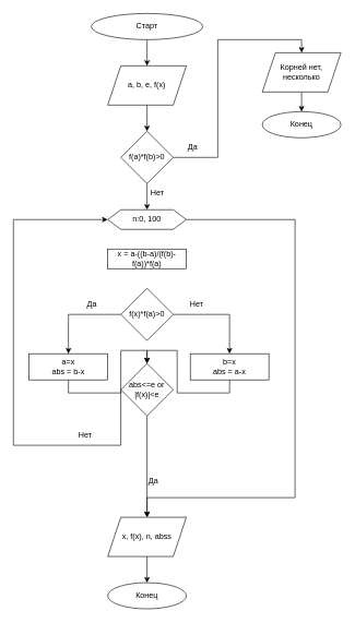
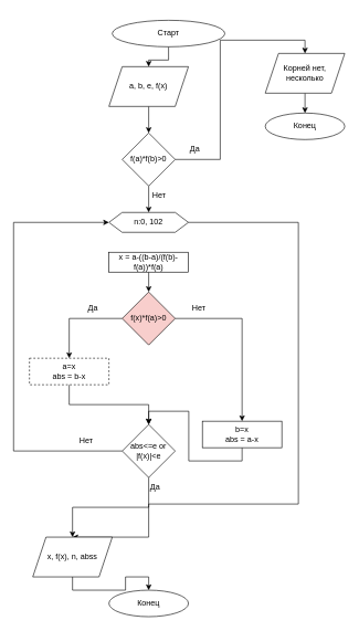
  <mxCell id="0" />
  <mxCell id="1" parent="0" />
  <mxCell id="2" style="edgeStyle=orthogonalEdgeStyle;rounded=0;orthogonalLoop=1;jettySize=auto;html=1;exitX=0.5;exitY=1;exitDx=0;exitDy=0;entryX=0.5;entryY=0;entryDx=0;entryDy=0;" edge="1" parent="1" source="3" target="5"><mxGeometry relative="1" as="geometry" /></mxCell>
- <mxCell id="3" value="Старт" style="ellipse;whiteSpace=wrap;html=1;" vertex="1" parent="1"><mxGeometry x="139" y="20" width="170" height="40" as="geometry" /></mxCell>
+ <mxCell id="3" value="Старт" style="ellipse;whiteSpace=wrap;html=1;" vertex="1" parent="1"><mxGeometry x="169" y="30" width="170" height="40" as="geometry" /></mxCell>
  <mxCell id="4" style="edgeStyle=orthogonalEdgeStyle;rounded=0;orthogonalLoop=1;jettySize=auto;html=1;exitX=0.5;exitY=1;exitDx=0;exitDy=0;entryX=0.5;entryY=0;entryDx=0;entryDy=0;" edge="1" parent="1" source="5" target="8"><mxGeometry relative="1" as="geometry" /></mxCell>
  <mxCell id="5" value="a, b, e, f(x)" style="shape=parallelogram;perimeter=parallelogramPerimeter;whiteSpace=wrap;html=1;fixedSize=1;" vertex="1" parent="1"><mxGeometry x="164" y="100" width="120" height="60" as="geometry" /></mxCell>
  <mxCell id="6" style="edgeStyle=orthogonalEdgeStyle;rounded=0;orthogonalLoop=1;jettySize=auto;html=1;exitX=1;exitY=0.5;exitDx=0;exitDy=0;entryX=0.5;entryY=0;entryDx=0;entryDy=0;" edge="1" parent="1" source="8" target="10"><mxGeometry relative="1" as="geometry" /></mxCell>
  <mxCell id="7" style="edgeStyle=orthogonalEdgeStyle;rounded=0;orthogonalLoop=1;jettySize=auto;html=1;exitX=0.5;exitY=1;exitDx=0;exitDy=0;entryX=0.5;entryY=0;entryDx=0;entryDy=0;" edge="1" parent="1" source="8" target="13"><mxGeometry relative="1" as="geometry" /></mxCell>
  <mxCell id="8" value="f(a)*f(b)&amp;gt;0" style="rhombus;whiteSpace=wrap;html=1;" vertex="1" parent="1"><mxGeometry x="184" y="200" width="80" height="80" as="geometry" /></mxCell>
  <mxCell id="9" style="edgeStyle=orthogonalEdgeStyle;rounded=0;orthogonalLoop=1;jettySize=auto;html=1;exitX=0.5;exitY=1;exitDx=0;exitDy=0;entryX=0.5;entryY=0;entryDx=0;entryDy=0;" edge="1" parent="1" source="10" target="11"><mxGeometry relative="1" as="geometry" /></mxCell>
  <mxCell id="10" value="Корней нет, несколько" style="shape=parallelogram;perimeter=parallelogramPerimeter;whiteSpace=wrap;html=1;fixedSize=1;" vertex="1" parent="1"><mxGeometry x="400" y="80" width="120" height="60" as="geometry" /></mxCell>
  <mxCell id="11" value="Конец" style="ellipse;whiteSpace=wrap;html=1;" vertex="1" parent="1"><mxGeometry x="400" y="170" width="120" height="40" as="geometry" /></mxCell>
  <mxCell id="12" style="edgeStyle=orthogonalEdgeStyle;rounded=0;orthogonalLoop=1;jettySize=auto;html=1;exitX=1;exitY=0.5;exitDx=0;exitDy=0;entryX=0.5;entryY=0;entryDx=0;entryDy=0;" edge="1" parent="1" source="13" target="32"><mxGeometry relative="1" as="geometry"><Array as="points"><mxPoint x="450" y="335" /><mxPoint x="450" y="760" /><mxPoint x="224" y="760" /></Array></mxGeometry></mxCell>
- <mxCell id="13" value="n:0, 100" style="shape=hexagon;perimeter=hexagonPerimeter2;whiteSpace=wrap;html=1;fixedSize=1;" vertex="1" parent="1"><mxGeometry x="164" y="320" width="120" height="30" as="geometry" /></mxCell>
+ <mxCell id="13" value="n:0, 102" style="shape=hexagon;perimeter=hexagonPerimeter2;whiteSpace=wrap;html=1;fixedSize=1;" vertex="1" parent="1"><mxGeometry x="164" y="320" width="120" height="30" as="geometry" /></mxCell>
+ <mxCell id="14" style="edgeStyle=orthogonalEdgeStyle;rounded=0;orthogonalLoop=1;jettySize=auto;html=1;exitX=0.5;exitY=1;exitDx=0;exitDy=0;entryX=0.5;entryY=0;entryDx=0;entryDy=0;" edge="1" parent="1" source="15" target="18"><mxGeometry relative="1" as="geometry" /></mxCell>
  <mxCell id="15" value="x = a-((b-a)/(f(b)-f(a))*f(a)" style="rounded=0;whiteSpace=wrap;html=1;" vertex="1" parent="1"><mxGeometry x="164" y="380" width="120" height="30" as="geometry" /></mxCell>
  <mxCell id="16" style="edgeStyle=orthogonalEdgeStyle;rounded=0;orthogonalLoop=1;jettySize=auto;html=1;exitX=0;exitY=0.5;exitDx=0;exitDy=0;entryX=0.5;entryY=0;entryDx=0;entryDy=0;" edge="1" parent="1" source="18" target="22"><mxGeometry relative="1" as="geometry" /></mxCell>
  <mxCell id="17" style="edgeStyle=orthogonalEdgeStyle;rounded=0;orthogonalLoop=1;jettySize=auto;html=1;exitX=1;exitY=0.5;exitDx=0;exitDy=0;entryX=0.5;entryY=0;entryDx=0;entryDy=0;" edge="1" parent="1" source="18" target="25"><mxGeometry relative="1" as="geometry" /></mxCell>
- <mxCell id="18" value="f(x)*f(a)&amp;gt;0" style="rhombus;whiteSpace=wrap;html=1;" vertex="1" parent="1"><mxGeometry x="184" y="440" width="80" height="80" as="geometry" /></mxCell>
+ <mxCell id="18" value="f(x)*f(a)&amp;gt;0" style="rhombus;whiteSpace=wrap;html=1;fillColor=#f8cecc;" vertex="1" parent="1"><mxGeometry x="184" y="440" width="80" height="80" as="geometry" /></mxCell>
  <mxCell id="19" value="Да" style="text;html=1;align=center;verticalAlign=middle;whiteSpace=wrap;rounded=0;" vertex="1" parent="1"><mxGeometry x="264" y="210" width="60" height="30" as="geometry" /></mxCell>
  <mxCell id="20" value="Нет" style="text;html=1;align=center;verticalAlign=middle;whiteSpace=wrap;rounded=0;" vertex="1" parent="1"><mxGeometry x="210" y="280" width="60" height="30" as="geometry" /></mxCell>
  <mxCell id="21" style="edgeStyle=orthogonalEdgeStyle;rounded=0;orthogonalLoop=1;jettySize=auto;html=1;exitX=0.5;exitY=1;exitDx=0;exitDy=0;entryX=0.5;entryY=0;entryDx=0;entryDy=0;" edge="1" parent="1" source="22" target="29"><mxGeometry relative="1" as="geometry" /></mxCell>
- <mxCell id="22" value="a=x&lt;br&gt;abs = b-x" style="rounded=0;whiteSpace=wrap;html=1;" vertex="1" parent="1"><mxGeometry x="44" y="540" width="120" height="40" as="geometry" /></mxCell>
+ <mxCell id="22" value="a=x&lt;br&gt;abs = b-x" style="rounded=0;whiteSpace=wrap;html=1;dashed=1;" vertex="1" parent="1"><mxGeometry x="44" y="540" width="120" height="40" as="geometry" /></mxCell>
  <mxCell id="23" value="Да" style="text;html=1;align=center;verticalAlign=middle;whiteSpace=wrap;rounded=0;" vertex="1" parent="1"><mxGeometry x="110" y="450" width="60" height="30" as="geometry" /></mxCell>
  <mxCell id="24" style="edgeStyle=orthogonalEdgeStyle;rounded=0;orthogonalLoop=1;jettySize=auto;html=1;exitX=0.5;exitY=1;exitDx=0;exitDy=0;entryX=0.5;entryY=0;entryDx=0;entryDy=0;" edge="1" parent="1" source="25" target="29"><mxGeometry relative="1" as="geometry" /></mxCell>
- <mxCell id="25" value="b=x&lt;br&gt;abs = a-x" style="rounded=0;whiteSpace=wrap;html=1;" vertex="1" parent="1"><mxGeometry x="290" y="540" width="120" height="40" as="geometry" /></mxCell>
+ <mxCell id="25" value="b=x&lt;br&gt;abs = a-x" style="rounded=0;whiteSpace=wrap;html=1;" vertex="1" parent="1"><mxGeometry x="305" y="635" width="120" height="40" as="geometry" /></mxCell>
  <mxCell id="26" value="Нет" style="text;html=1;align=center;verticalAlign=middle;whiteSpace=wrap;rounded=0;" vertex="1" parent="1"><mxGeometry x="270" y="450" width="60" height="30" as="geometry" /></mxCell>
  <mxCell id="27" style="edgeStyle=orthogonalEdgeStyle;rounded=0;orthogonalLoop=1;jettySize=auto;html=1;exitX=0;exitY=0.5;exitDx=0;exitDy=0;entryX=0;entryY=0.5;entryDx=0;entryDy=0;" edge="1" parent="1" source="29" target="13"><mxGeometry relative="1" as="geometry"><Array as="points"><mxPoint x="20" y="680" /><mxPoint x="20" y="335" /></Array></mxGeometry></mxCell>
  <mxCell id="28" style="edgeStyle=orthogonalEdgeStyle;rounded=0;orthogonalLoop=1;jettySize=auto;html=1;exitX=0.5;exitY=1;exitDx=0;exitDy=0;entryX=0.5;entryY=0;entryDx=0;entryDy=0;" edge="1" parent="1" source="29" target="32"><mxGeometry relative="1" as="geometry" /></mxCell>
- <mxCell id="29" value="abs&amp;lt;=e or |f(x)|&amp;lt;e" style="rhombus;whiteSpace=wrap;html=1;" vertex="1" parent="1"><mxGeometry x="184" y="555" width="80" height="80" as="geometry" /></mxCell>
+ <mxCell id="29" value="abs&amp;lt;=e or |f(x)|&amp;lt;e" style="rhombus;whiteSpace=wrap;html=1;" vertex="1" parent="1"><mxGeometry x="184" y="640" width="80" height="80" as="geometry" /></mxCell>
  <mxCell id="30" value="Нет" style="text;html=1;align=center;verticalAlign=middle;whiteSpace=wrap;rounded=0;" vertex="1" parent="1"><mxGeometry x="100" y="650" width="60" height="30" as="geometry" /></mxCell>
  <mxCell id="31" style="edgeStyle=orthogonalEdgeStyle;rounded=0;orthogonalLoop=1;jettySize=auto;html=1;exitX=0.5;exitY=1;exitDx=0;exitDy=0;entryX=0.5;entryY=0;entryDx=0;entryDy=0;" edge="1" parent="1" source="32" target="33"><mxGeometry relative="1" as="geometry" /></mxCell>
- <mxCell id="32" value="x, f(x), n, abss" style="shape=parallelogram;perimeter=parallelogramPerimeter;whiteSpace=wrap;html=1;fixedSize=1;" vertex="1" parent="1"><mxGeometry x="164" y="790" width="120" height="60" as="geometry" /></mxCell>
+ <mxCell id="32" value="x, f(x), n, abss" style="shape=parallelogram;perimeter=parallelogramPerimeter;whiteSpace=wrap;html=1;fixedSize=1;" vertex="1" parent="1"><mxGeometry x="49" y="810" width="120" height="60" as="geometry" /></mxCell>
  <mxCell id="33" value="Конец" style="ellipse;whiteSpace=wrap;html=1;" vertex="1" parent="1"><mxGeometry x="164" y="890" width="120" height="40" as="geometry" /></mxCell>
  <mxCell id="34" value="Да" style="text;html=1;align=center;verticalAlign=middle;whiteSpace=wrap;rounded=0;" vertex="1" parent="1"><mxGeometry x="204" y="720" width="60" height="30" as="geometry" /></mxCell>
